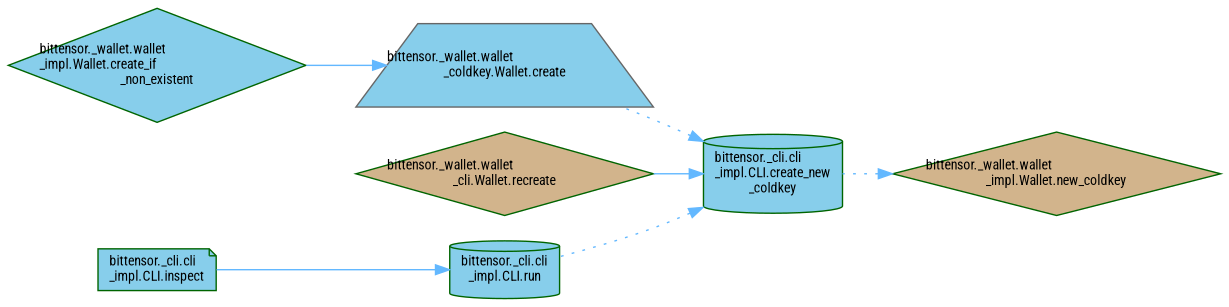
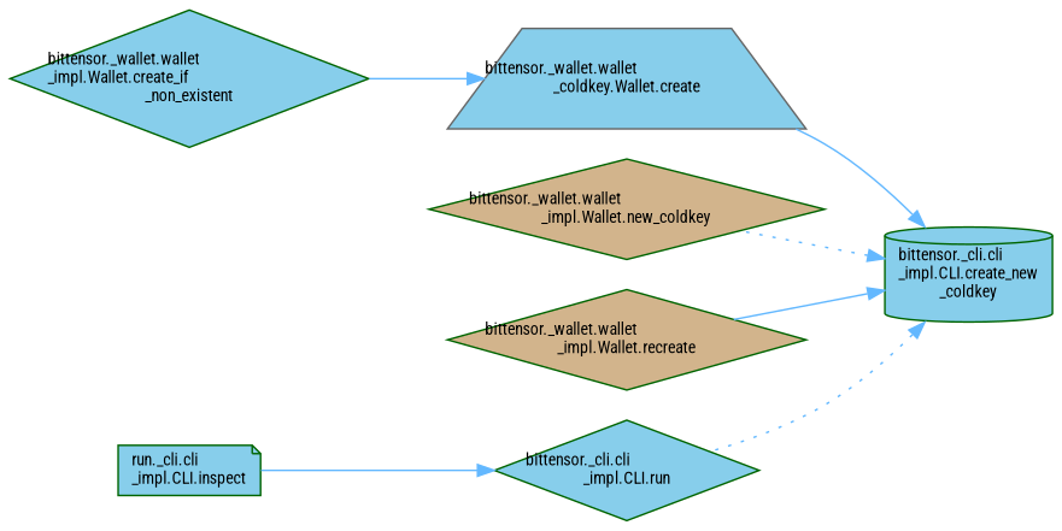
  digraph {
    fontname="Roboto Condensed"
    rankdir=RL
    node [color=darkgreen fillcolor=skyblue fontname="Roboto Condensed" fontsize=10 shape=diamond style=filled]
    edge [color=steelblue1 dir=back fontname="Roboto Condensed" fontsize=10 labelfontname=Helvetica labelfontsize=10 style=solid]
    n1 [fontcolor=black height=0.2 label="bittensor._cli.cli\l_impl.CLI.create_new\l_coldkey" shape=cylinder width=0.4]
    n2 [color=gray40 height=0.2 label="bittensor._wallet.wallet\l_coldkey.Wallet.create" shape=trapezium width=0.4]
    n3 [fillcolor=tan height=0.2 label="bittensor._wallet.wallet\l_impl.Wallet.new_coldkey" width=0.4]
-   n4 [fillcolor=tan height=0.2 label="bittensor._wallet.wallet\l_cli.Wallet.recreate" width=0.4]
-   n5 [height=0.2 label="bittensor._cli.cli\l_impl.CLI.run" shape=cylinder width=0.4]
+   n4 [fillcolor=tan height=0.2 label="bittensor._wallet.wallet\l_impl.Wallet.recreate" width=0.4]
+   n5 [height=0.2 label="bittensor._cli.cli\l_impl.CLI.run" width=0.4]
    n6 [height=0.2 label="bittensor._wallet.wallet\l_impl.Wallet.create_if\l_non_existent" width=0.4]
-   n7 [height=0.2 label="bittensor._cli.cli\l_impl.CLI.inspect" shape=note width=0.4]
-   n1 -> n2 [style=dotted]
-   n3 -> n1 [style=dotted]
+   n7 [height=0.2 label="run._cli.cli\l_impl.CLI.inspect" shape=note width=0.4]
+   n1 -> n2
+   n1 -> n3 [style=dotted]
    n1 -> n4
    n1 -> n5 [style=dotted]
    n2 -> n6
    n5 -> n7
  }
